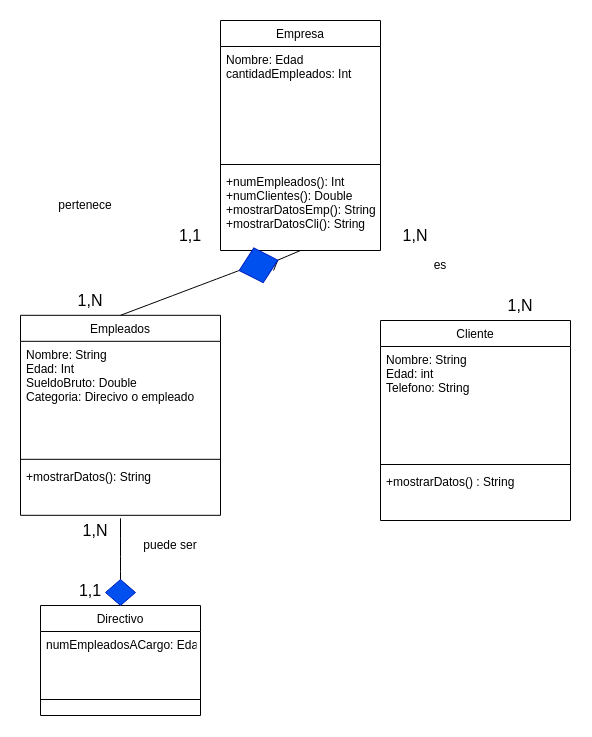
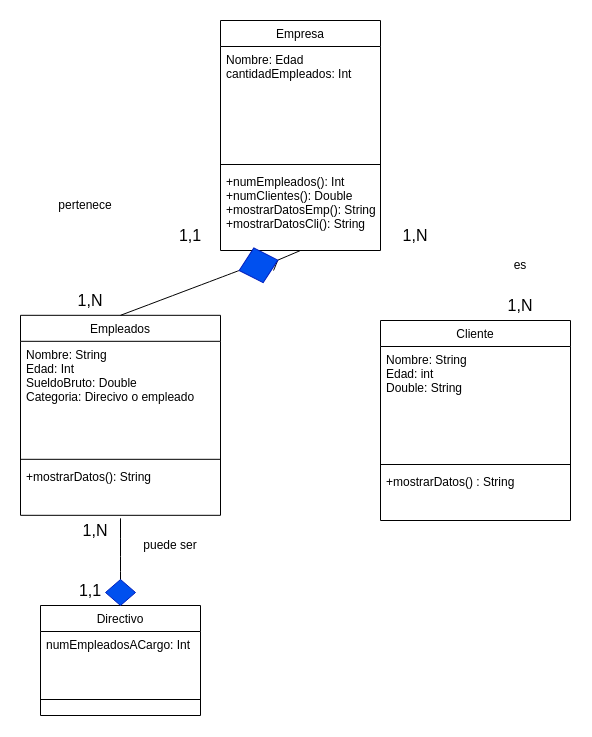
  <mxCell id="0" />
  <mxCell id="1" parent="0" />
  <mxCell id="2" value="Empleados" style="swimlane;fontStyle=0;align=center;verticalAlign=top;childLayout=stackLayout;horizontal=1;startSize=26;horizontalStack=0;resizeParent=1;resizeLast=0;collapsible=1;marginBottom=0;rounded=0;shadow=0;strokeWidth=1;" parent="1" vertex="1"><mxGeometry x="20" y="314.82" width="200" height="200" as="geometry"><mxRectangle x="130" y="380" width="160" height="26" as="alternateBounds" /></mxGeometry></mxCell>
  <mxCell id="3" value="Nombre: String&#10;Edad: Int&#10;SueldoBruto: Double&#10;Categoria: Direcivo o empleado" style="text;align=left;verticalAlign=top;spacingLeft=4;spacingRight=4;overflow=hidden;rotatable=0;points=[[0,0.5],[1,0.5]];portConstraint=eastwest;" parent="2" vertex="1"><mxGeometry y="26" width="200" height="114" as="geometry" /></mxCell>
  <mxCell id="4" value="" style="line;html=1;strokeWidth=1;align=left;verticalAlign=middle;spacingTop=-1;spacingLeft=3;spacingRight=3;rotatable=0;labelPosition=right;points=[];portConstraint=eastwest;" parent="2" vertex="1"><mxGeometry y="140" width="200" height="8" as="geometry" /></mxCell>
  <mxCell id="5" value="+mostrarDatos(): String" style="text;align=left;verticalAlign=top;spacingLeft=4;spacingRight=4;overflow=hidden;rotatable=0;points=[[0,0.5],[1,0.5]];portConstraint=eastwest;" parent="2" vertex="1"><mxGeometry y="148" width="200" height="52" as="geometry" /></mxCell>
  <mxCell id="6" value="Cliente" style="swimlane;fontStyle=0;align=center;verticalAlign=top;childLayout=stackLayout;horizontal=1;startSize=26;horizontalStack=0;resizeParent=1;resizeLast=0;collapsible=1;marginBottom=0;rounded=0;shadow=0;strokeWidth=1;" parent="1" vertex="1"><mxGeometry x="380" y="320" width="190" height="200" as="geometry"><mxRectangle x="130" y="380" width="160" height="26" as="alternateBounds" /></mxGeometry></mxCell>
- <mxCell id="7" value="Nombre: String&#10;Edad: int&#10;Telefono: String" style="text;align=left;verticalAlign=top;spacingLeft=4;spacingRight=4;overflow=hidden;rotatable=0;points=[[0,0.5],[1,0.5]];portConstraint=eastwest;" parent="6" vertex="1"><mxGeometry y="26" width="190" height="114" as="geometry" /></mxCell>
+ <mxCell id="7" value="Nombre: String&#10;Edad: int&#10;Double: String" style="text;align=left;verticalAlign=top;spacingLeft=4;spacingRight=4;overflow=hidden;rotatable=0;points=[[0,0.5],[1,0.5]];portConstraint=eastwest;" parent="6" vertex="1"><mxGeometry y="26" width="190" height="114" as="geometry" /></mxCell>
  <mxCell id="8" value="" style="line;html=1;strokeWidth=1;align=left;verticalAlign=middle;spacingTop=-1;spacingLeft=3;spacingRight=3;rotatable=0;labelPosition=right;points=[];portConstraint=eastwest;" parent="6" vertex="1"><mxGeometry y="140" width="190" height="8" as="geometry" /></mxCell>
  <mxCell id="9" value="+mostrarDatos() : String" style="text;align=left;verticalAlign=top;spacingLeft=4;spacingRight=4;overflow=hidden;rotatable=0;points=[[0,0.5],[1,0.5]];portConstraint=eastwest;" parent="6" vertex="1"><mxGeometry y="148" width="190" height="42" as="geometry" /></mxCell>
  <mxCell id="10" value="Empresa" style="swimlane;fontStyle=0;align=center;verticalAlign=top;childLayout=stackLayout;horizontal=1;startSize=26;horizontalStack=0;resizeParent=1;resizeLast=0;collapsible=1;marginBottom=0;rounded=0;shadow=0;strokeWidth=1;" parent="1" vertex="1"><mxGeometry x="220" y="20" width="160" height="230" as="geometry"><mxRectangle x="130" y="380" width="160" height="26" as="alternateBounds" /></mxGeometry></mxCell>
  <mxCell id="11" value="Nombre: Edad&#10;cantidadEmpleados: Int" style="text;align=left;verticalAlign=top;spacingLeft=4;spacingRight=4;overflow=hidden;rotatable=0;points=[[0,0.5],[1,0.5]];portConstraint=eastwest;" parent="10" vertex="1"><mxGeometry y="26" width="160" height="114" as="geometry" /></mxCell>
  <mxCell id="12" value="" style="line;html=1;strokeWidth=1;align=left;verticalAlign=middle;spacingTop=-1;spacingLeft=3;spacingRight=3;rotatable=0;labelPosition=right;points=[];portConstraint=eastwest;" parent="10" vertex="1"><mxGeometry y="140" width="160" height="8" as="geometry" /></mxCell>
  <mxCell id="13" value="+numEmpleados(): Int&#10;+numClientes(): Double&#10;+mostrarDatosEmp(): String&#10;+mostrarDatosCli(): String" style="text;align=left;verticalAlign=top;spacingLeft=4;spacingRight=4;overflow=hidden;rotatable=0;points=[[0,0.5],[1,0.5]];portConstraint=eastwest;" parent="10" vertex="1"><mxGeometry y="148" width="160" height="72" as="geometry" /></mxCell>
  <mxCell id="14" value="Directivo" style="swimlane;fontStyle=0;align=center;verticalAlign=top;childLayout=stackLayout;horizontal=1;startSize=26;horizontalStack=0;resizeParent=1;resizeLast=0;collapsible=1;marginBottom=0;rounded=0;shadow=0;strokeWidth=1;" parent="1" vertex="1"><mxGeometry x="40" y="605" width="160" height="110" as="geometry"><mxRectangle x="130" y="380" width="160" height="26" as="alternateBounds" /></mxGeometry></mxCell>
- <mxCell id="15" value="numEmpleadosACargo: Edad" style="text;align=left;verticalAlign=top;spacingLeft=4;spacingRight=4;overflow=hidden;rotatable=0;points=[[0,0.5],[1,0.5]];portConstraint=eastwest;" parent="14" vertex="1"><mxGeometry y="26" width="160" height="64" as="geometry" /></mxCell>
+ <mxCell id="15" value="numEmpleadosACargo: Int" style="text;align=left;verticalAlign=top;spacingLeft=4;spacingRight=4;overflow=hidden;rotatable=0;points=[[0,0.5],[1,0.5]];portConstraint=eastwest;" parent="14" vertex="1"><mxGeometry y="26" width="160" height="64" as="geometry" /></mxCell>
  <mxCell id="16" value="" style="line;html=1;strokeWidth=1;align=left;verticalAlign=middle;spacingTop=-1;spacingLeft=3;spacingRight=3;rotatable=0;labelPosition=right;points=[];portConstraint=eastwest;" parent="14" vertex="1"><mxGeometry y="90" width="160" height="8" as="geometry" /></mxCell>
  <mxCell id="17" value="" style="endArrow=none;html=1;rounded=0;fontSize=12;startSize=8;endSize=8;curved=1;exitX=0.5;exitY=1;exitDx=0;exitDy=0;entryX=0.5;entryY=0;entryDx=0;entryDy=0;" parent="1" source="28" target="2" edge="1"><mxGeometry width="50" height="50" relative="1" as="geometry"><mxPoint x="273.061" y="269.996" as="sourcePoint" /><mxPoint x="220" y="394.82" as="targetPoint" /></mxGeometry></mxCell>
  <mxCell id="18" value="" style="endArrow=none;html=1;rounded=0;fontSize=12;startSize=8;endSize=8;curved=1;entryX=0.5;entryY=1.058;entryDx=0;entryDy=0;entryPerimeter=0;exitX=0.5;exitY=0;exitDx=0;exitDy=0;" parent="1" source="14" target="5" edge="1"><mxGeometry width="50" height="50" relative="1" as="geometry"><mxPoint x="250" y="620" as="sourcePoint" /><mxPoint x="300" y="570" as="targetPoint" /></mxGeometry></mxCell>
  <mxCell id="19" value="1,N" style="text;html=1;align=center;verticalAlign=middle;whiteSpace=wrap;rounded=0;fontSize=16;" parent="1" vertex="1"><mxGeometry x="70" y="514.82" width="50" height="30" as="geometry" /></mxCell>
  <mxCell id="20" value="1,1" style="text;html=1;align=center;verticalAlign=middle;whiteSpace=wrap;rounded=0;fontSize=16;" parent="1" vertex="1"><mxGeometry x="60" y="575" width="60" height="30" as="geometry" /></mxCell>
  <mxCell id="21" value="1,N" style="text;html=1;align=center;verticalAlign=middle;whiteSpace=wrap;rounded=0;fontSize=16;" parent="1" vertex="1"><mxGeometry x="60" y="284.82" width="60" height="30" as="geometry" /></mxCell>
  <mxCell id="22" value="1,N" style="text;html=1;align=center;verticalAlign=middle;whiteSpace=wrap;rounded=0;fontSize=16;" parent="1" vertex="1"><mxGeometry x="490" y="290" width="60" height="30" as="geometry" /></mxCell>
  <mxCell id="23" value="1,1" style="text;html=1;align=center;verticalAlign=middle;whiteSpace=wrap;rounded=0;fontSize=16;" parent="1" vertex="1"><mxGeometry x="160" y="220" width="60" height="30" as="geometry" /></mxCell>
  <mxCell id="24" value="1,N" style="text;html=1;align=center;verticalAlign=middle;whiteSpace=wrap;rounded=0;fontSize=16;" parent="1" vertex="1"><mxGeometry x="380" y="220" width="70" height="30" as="geometry" /></mxCell>
  <mxCell id="25" value="" style="rhombus;whiteSpace=wrap;html=1;fillColor=#0050ef;fontColor=#ffffff;strokeColor=#001DBC;" parent="1" vertex="1"><mxGeometry x="105" y="579" width="30" height="26" as="geometry" /></mxCell>
  <mxCell id="26" value="" style="endArrow=none;html=1;rounded=0;fontSize=12;startSize=8;endSize=8;curved=1;exitX=0.5;exitY=1;exitDx=0;exitDy=0;entryX=0.5;entryY=0;entryDx=0;entryDy=0;" parent="1" source="10" target="28" edge="1"><mxGeometry width="50" height="50" relative="1" as="geometry"><mxPoint x="300" y="250" as="sourcePoint" /><mxPoint x="90" y="310" as="targetPoint" /></mxGeometry></mxCell>
  <mxCell id="27" value="" style="endArrow=none;html=1;rounded=0;fontSize=12;startSize=8;endSize=8;curved=1;exitX=0.5;exitY=1;exitDx=0;exitDy=0;entryX=0.5;entryY=0;entryDx=0;entryDy=0;" parent="1" target="28" edge="1"><mxGeometry width="50" height="50" relative="1" as="geometry"><mxPoint x="273.061" y="269.996" as="sourcePoint" /><mxPoint x="120" y="315" as="targetPoint" /></mxGeometry></mxCell>
  <mxCell id="28" value="" style="rhombus;whiteSpace=wrap;html=1;rotation=75;fillColor=#0050ef;fontColor=#ffffff;strokeColor=#001DBC;" parent="1" vertex="1"><mxGeometry x="240" y="244.82" width="36" height="40" as="geometry" /></mxCell>
  <mxCell id="29" value="puede ser" style="text;html=1;align=center;verticalAlign=middle;whiteSpace=wrap;rounded=0;" vertex="1" parent="1"><mxGeometry x="140" y="530" width="60" height="30" as="geometry" /></mxCell>
  <mxCell id="30" value="pertenece" style="text;html=1;align=center;verticalAlign=middle;whiteSpace=wrap;rounded=0;" vertex="1" parent="1"><mxGeometry x="55" y="190" width="60" height="30" as="geometry" /></mxCell>
- <mxCell id="31" value="es" style="text;html=1;align=center;verticalAlign=middle;whiteSpace=wrap;rounded=0;" vertex="1" parent="1"><mxGeometry x="410" y="250" width="60" height="30" as="geometry" /></mxCell>
+ <mxCell id="31" value="es" style="text;html=1;align=center;verticalAlign=middle;whiteSpace=wrap;rounded=0;" vertex="1" parent="1"><mxGeometry x="490" y="250" width="60" height="30" as="geometry" /></mxCell>
